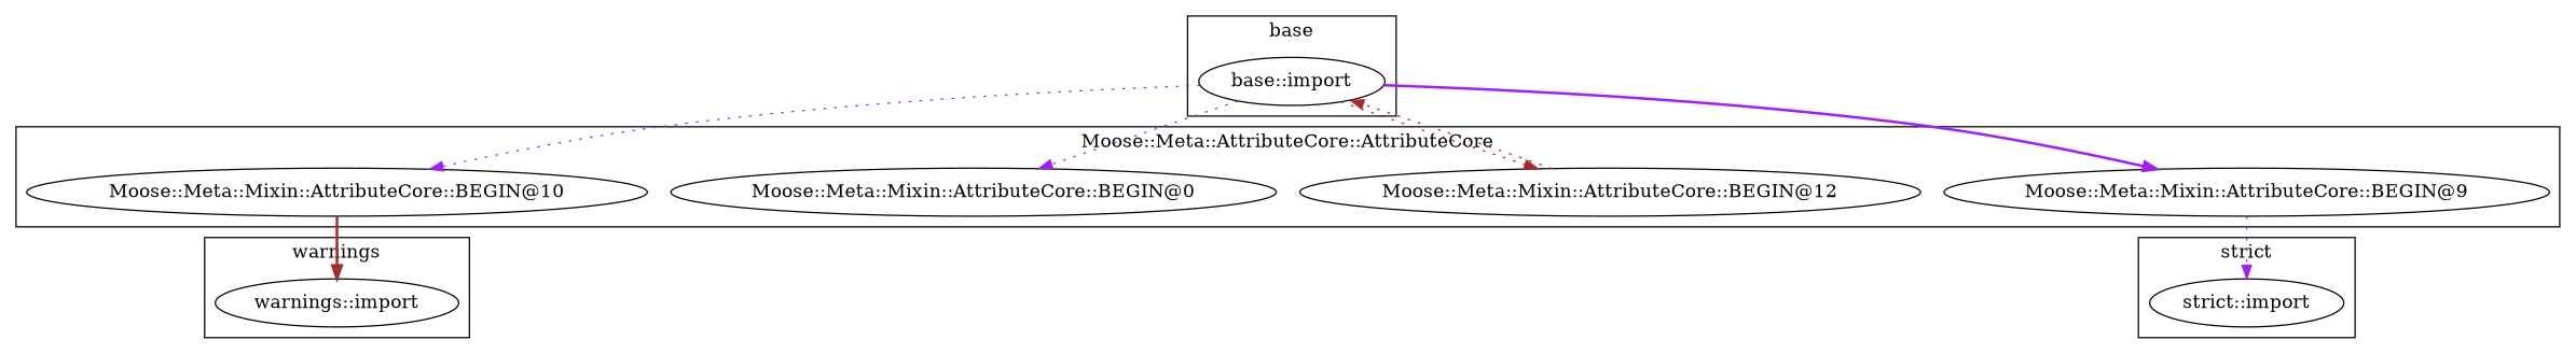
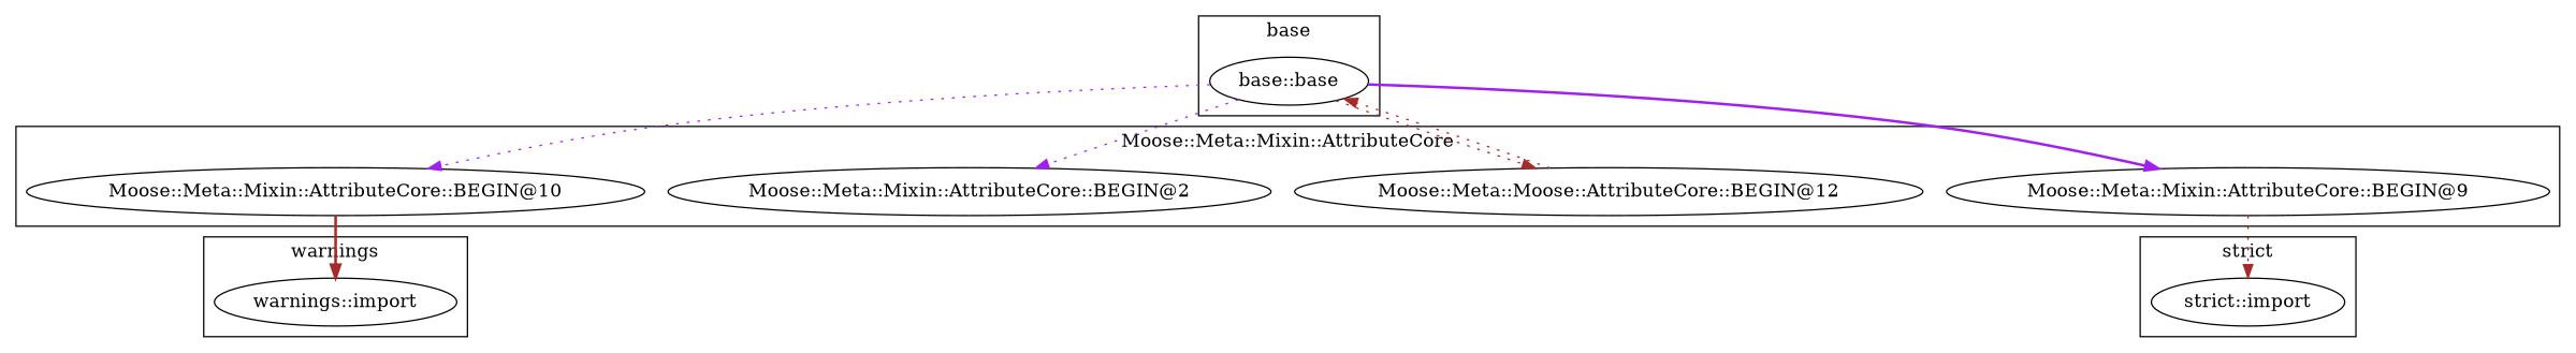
  digraph {
    edge [color=purple style=dotted]
    "Moose::Meta::Mixin::AttributeCore::BEGIN@10"
-   "Moose::Meta::Mixin::AttributeCore::BEGIN@12"
-   "Moose::Meta::Mixin::AttributeCore::BEGIN@2" [label="Moose::Meta::Mixin::AttributeCore::BEGIN@0"]
+   "Moose::Meta::Mixin::AttributeCore::BEGIN@12" [label="Moose::Meta::Moose::AttributeCore::BEGIN@12"]
+   "Moose::Meta::Mixin::AttributeCore::BEGIN@2"
    "Moose::Meta::Mixin::AttributeCore::BEGIN@9"
    "warnings::import"
-   "base::import"
+   "base::import" [label="base::base"]
    "strict::import"
    subgraph cluster_1 {
-     label="Moose::Meta::AttributeCore::AttributeCore"
+     label="Moose::Meta::Mixin::AttributeCore"
      "Moose::Meta::Mixin::AttributeCore::BEGIN@10"
      "Moose::Meta::Mixin::AttributeCore::BEGIN@12"
      "Moose::Meta::Mixin::AttributeCore::BEGIN@2"
      "Moose::Meta::Mixin::AttributeCore::BEGIN@9"
    }
    subgraph cluster_2 {
      label=warnings
      "warnings::import"
    }
    subgraph cluster_3 {
      label=base
      "base::import"
    }
    subgraph cluster_4 {
      label="strict"
      "strict::import"
    }
    "Moose::Meta::Mixin::AttributeCore::BEGIN@10" -> "warnings::import" [color=brown style=bold]
    "Moose::Meta::Mixin::AttributeCore::BEGIN@12" -> "base::import" [color=brown]
-   "Moose::Meta::Mixin::AttributeCore::BEGIN@9" -> "strict::import"
+   "Moose::Meta::Mixin::AttributeCore::BEGIN@9" -> "strict::import" [color=brown]
    "base::import" -> "Moose::Meta::Mixin::AttributeCore::BEGIN@10"
    "base::import" -> "Moose::Meta::Mixin::AttributeCore::BEGIN@12" [color=brown]
    "base::import" -> "Moose::Meta::Mixin::AttributeCore::BEGIN@2"
    "base::import" -> "Moose::Meta::Mixin::AttributeCore::BEGIN@9" [style=bold]
  }
